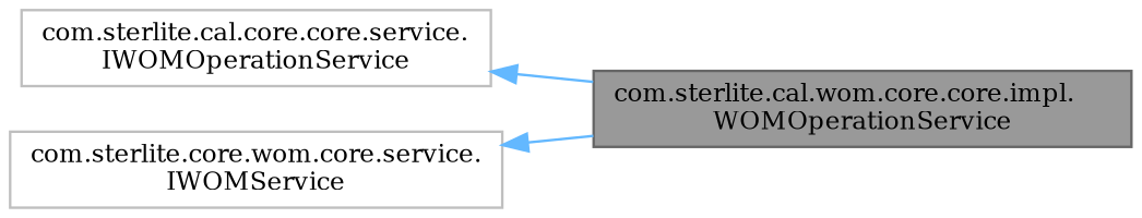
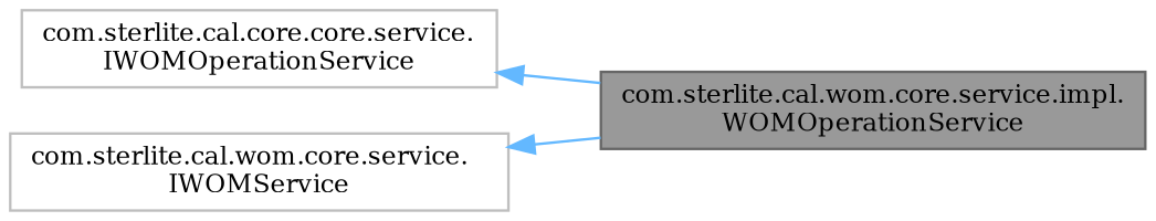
  digraph {
    fontname="DejaVu Serif"
    rankdir=LR
    node [color=grey75 fillcolor=white fontname="DejaVu Serif" fontsize=10 shape=box style=filled]
    edge [color=steelblue1 dir=back fontname="DejaVu Serif" fontsize=10 labelfontname=Helvetica labelfontsize=10 style=solid]
-   n1 [color=gray40 fillcolor=grey60 fontcolor=black height=0.2 label="com.sterlite.cal.wom.core.core.impl.\lWOMOperationService" width=0.4]
+   n1 [color=gray40 fillcolor=grey60 fontcolor=black height=0.2 label="com.sterlite.cal.wom.core.service.impl.\lWOMOperationService" width=0.4]
    n2 [height=0.2 label="com.sterlite.cal.core.core.service.\lIWOMOperationService" width=0.4]
-   n3 [height=0.2 label="com.sterlite.core.wom.core.service.\lIWOMService" width=0.4]
+   n3 [height=0.2 label="com.sterlite.cal.wom.core.service.\lIWOMService" width=0.4]
    n2 -> n1
    n3 -> n1
  }
